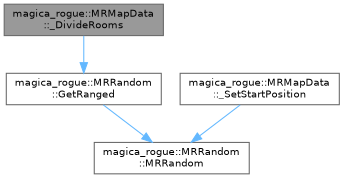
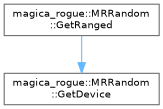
  digraph {
    rankdir=TB
    node [color=grey40 fillcolor=white fontname=Helvetica fontsize=10 shape=box style=filled]
    edge [color=steelblue1 fontname=Helvetica fontsize=10 labelfontname=Helvetica labelfontsize=10 style=solid]
-   n1 [color=gray40 fillcolor=grey60 fontcolor=black height=0.2 label="magica_rogue::MRMapData\l::_DivideRooms" width=0.4]
    n2 [height=0.2 label="magica_rogue::MRRandom\l::GetRanged" width=0.4]
-   n3 [height=0.2 label="magica_rogue::MRMapData\l::_SetStartPosition" width=0.4]
-   n4 [height=0.2 label="magica_rogue::MRRandom\l::MRRandom" width=0.4]
-   n1 -> n2
+   n4 [height=0.2 label="magica_rogue::MRRandom\l::GetDevice" width=0.4]
    n2 -> n4
-   n3 -> n4
  }
